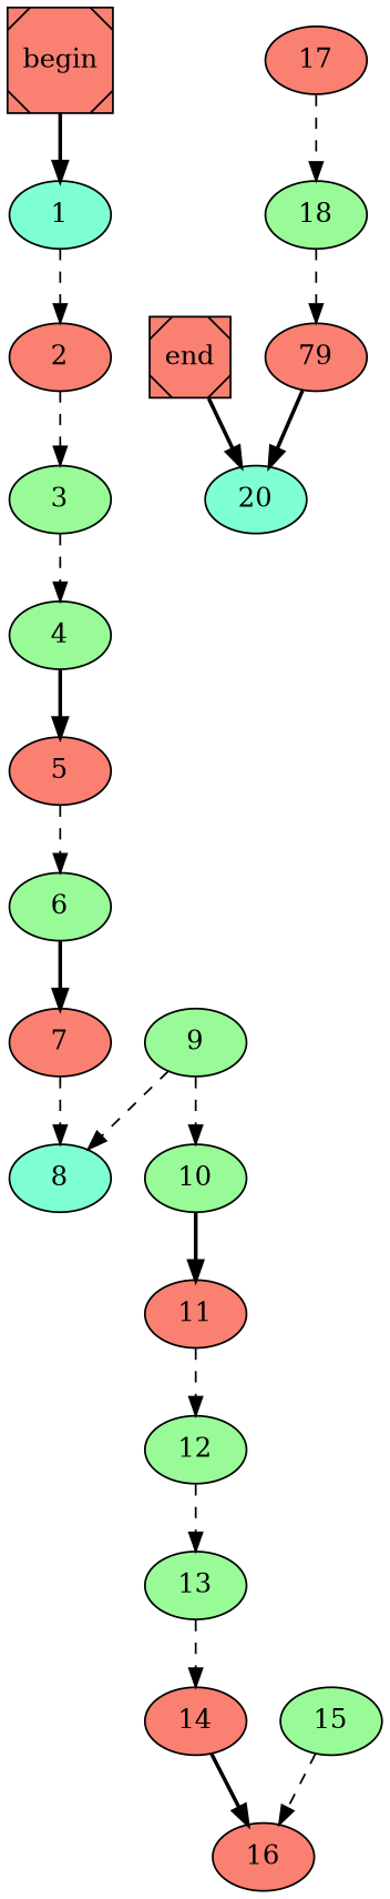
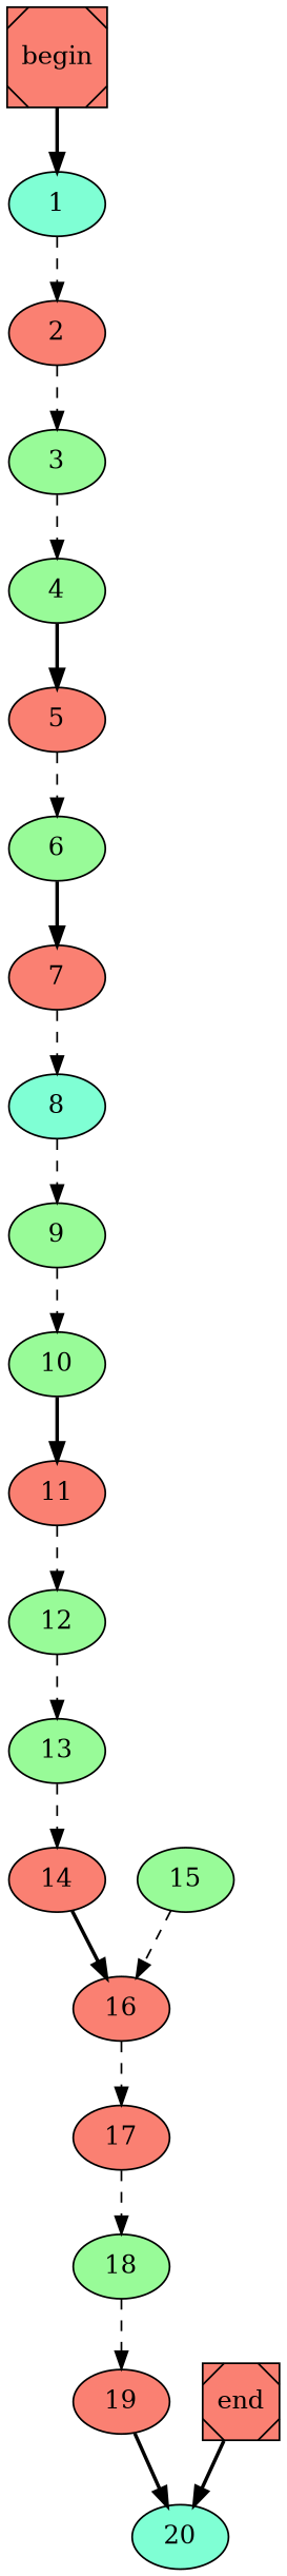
  digraph {
    node [fillcolor=salmon style=filled]
    edge [style=dashed]
    begin [shape=Msquare]
    1 [fillcolor=aquamarine]
    2
    end [shape=Msquare]
    20 [fillcolor=aquamarine]
    3 [fillcolor=palegreen]
    4 [fillcolor=palegreen]
    5
    6 [fillcolor=palegreen]
    7
    8 [fillcolor=aquamarine]
    9 [fillcolor=palegreen]
    10 [fillcolor=palegreen]
    11
    12 [fillcolor=palegreen]
    13 [fillcolor=palegreen]
    14
    16
    15 [fillcolor=palegreen]
    17
    18 [fillcolor=palegreen]
-   19 [label=79]
+   19
    begin -> 1 [style=bold]
    1 -> 2
    2 -> 3
    end -> 20 [style=bold]
    3 -> 4
    4 -> 5 [style=bold]
    5 -> 6
    6 -> 7 [style=bold]
    7 -> 8
-   9 -> 8
+   8 -> 9
    9 -> 10
    10 -> 11 [style=bold]
    11 -> 12
    12 -> 13
    13 -> 14
    14 -> 16 [style=bold]
+   16 -> 17
    15 -> 16
    17 -> 18
    18 -> 19
    19 -> 20 [style=bold]
  }
